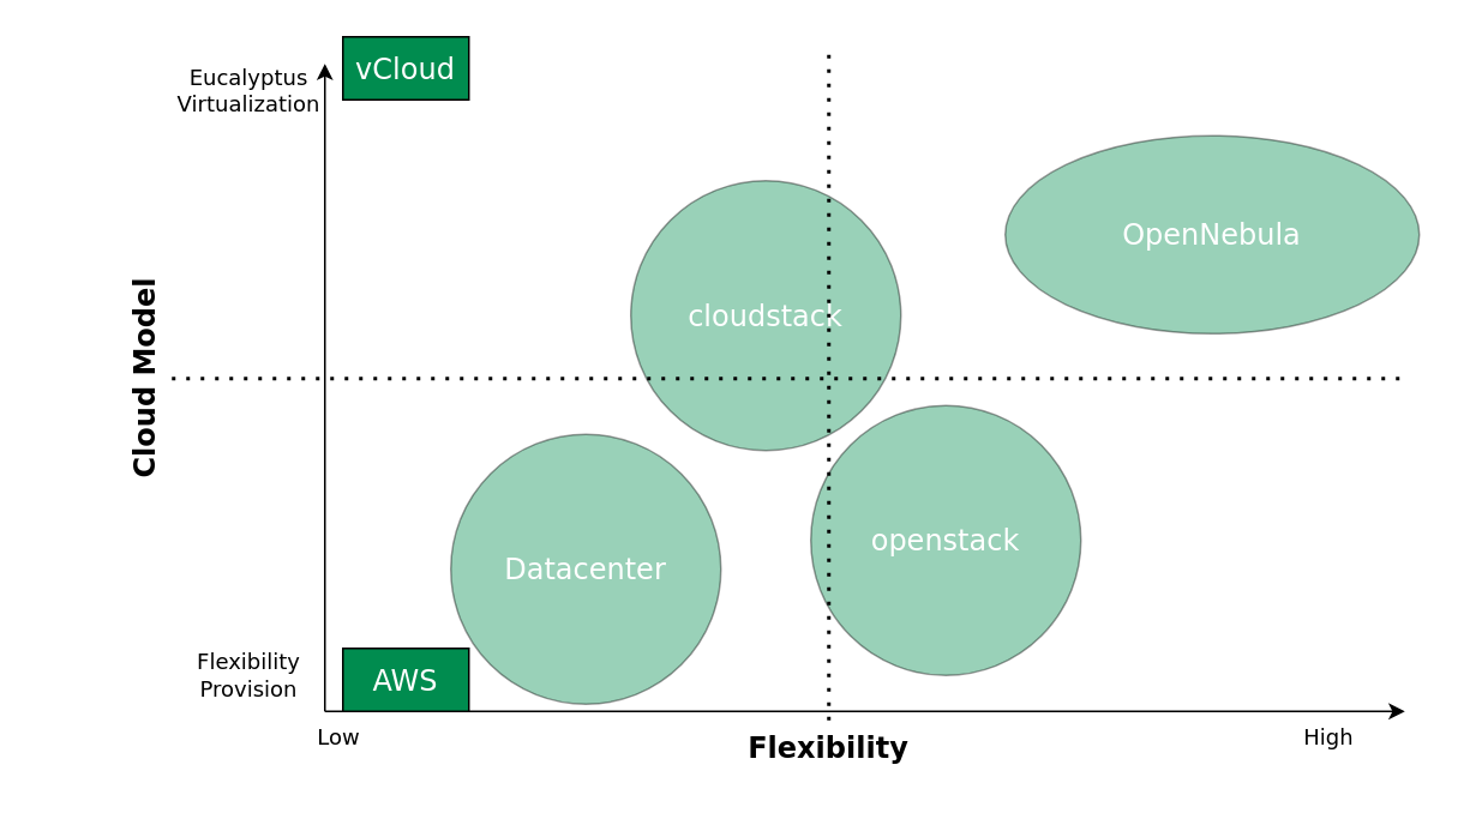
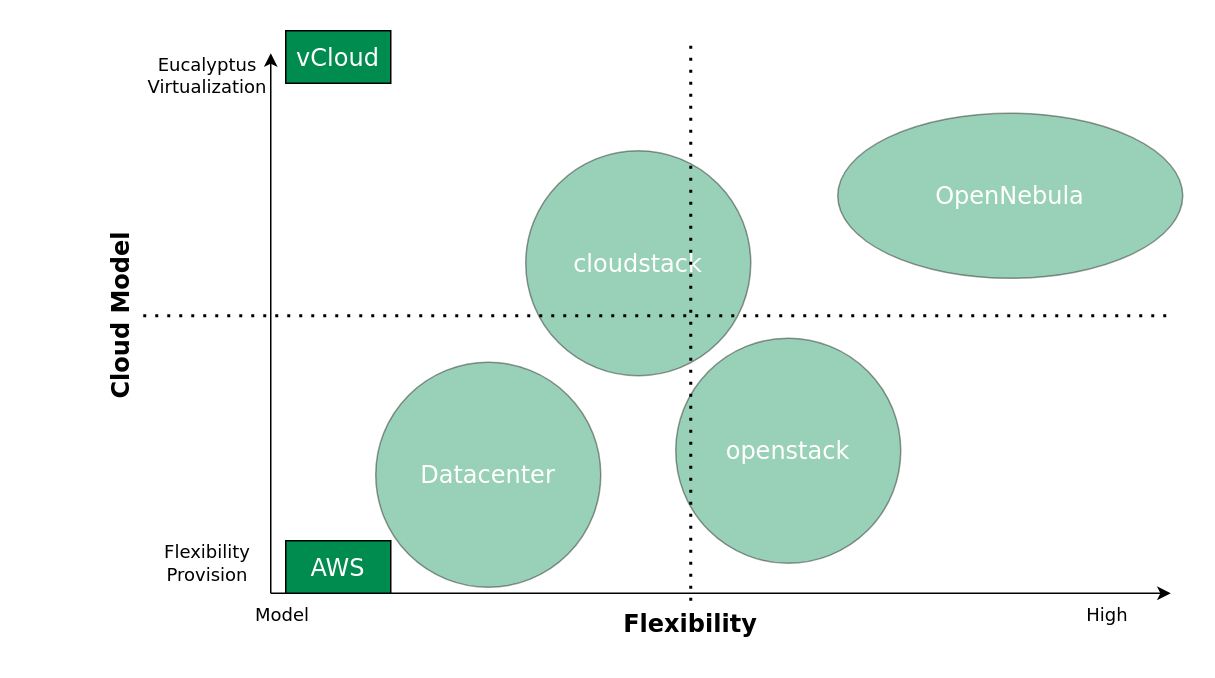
  <mxCell id="0" />
  <mxCell id="1" parent="0" />
  <mxCell id="2" value="" style="endArrow=classic;html=1;rounded=0;" edge="1" parent="1"><mxGeometry width="50" height="50" relative="1" as="geometry"><mxPoint x="180" y="395" as="sourcePoint" /><mxPoint x="180" y="35" as="targetPoint" /></mxGeometry></mxCell>
  <mxCell id="3" value="" style="endArrow=classic;html=1;rounded=0;" edge="1" parent="1"><mxGeometry width="50" height="50" relative="1" as="geometry"><mxPoint x="180" y="395" as="sourcePoint" /><mxPoint x="780" y="395" as="targetPoint" /></mxGeometry></mxCell>
  <mxCell id="4" value="&lt;b style=&quot;font-size: 16px;&quot;&gt;Cloud Model&lt;/b&gt;" style="text;html=1;strokeColor=none;fillColor=none;align=center;verticalAlign=middle;whiteSpace=wrap;rounded=0;fontFamily=Dejavu Sans;rotation=-90;fontSize=16;" vertex="1" parent="1"><mxGeometry x="20" y="195" width="120" height="30" as="geometry" /></mxCell>
  <mxCell id="5" value="Eucalyptus&lt;br&gt;Virtualization" style="text;html=1;strokeColor=none;fillColor=none;align=center;verticalAlign=middle;whiteSpace=wrap;rounded=0;fontFamily=Dejavu Sans;" vertex="1" parent="1"><mxGeometry x="108" y="35" width="60" height="30" as="geometry" /></mxCell>
  <mxCell id="6" value="Flexibility&lt;br&gt;Provision" style="text;html=1;strokeColor=none;fillColor=none;align=center;verticalAlign=middle;whiteSpace=wrap;rounded=0;fontFamily=Dejavu Sans;" vertex="1" parent="1"><mxGeometry x="108" y="360" width="60" height="30" as="geometry" /></mxCell>
  <mxCell id="7" value="&lt;b style=&quot;font-size: 16px;&quot;&gt;Flexibility&lt;/b&gt;" style="text;html=1;strokeColor=none;fillColor=none;align=center;verticalAlign=middle;whiteSpace=wrap;rounded=0;fontFamily=Dejavu Sans;rotation=0;fontSize=16;" vertex="1" parent="1"><mxGeometry x="400" y="400" width="120" height="30" as="geometry" /></mxCell>
  <mxCell id="8" value="vCloud" style="rounded=0;whiteSpace=wrap;html=1;fontFamily=Dejavu Sans;fontSize=16;fillColor=#008C4F;fontColor=#FFFFFF;" vertex="1" parent="1"><mxGeometry x="190" y="20" width="70" height="35" as="geometry" /></mxCell>
  <mxCell id="9" value="AWS" style="rounded=0;whiteSpace=wrap;html=1;fontFamily=Dejavu Sans;fontSize=16;fillColor=#008C4F;fontColor=#FFFFFF;" vertex="1" parent="1"><mxGeometry x="190" y="360" width="70" height="35" as="geometry" /></mxCell>
  <mxCell id="10" value="Datacenter" style="ellipse;whiteSpace=wrap;html=1;aspect=fixed;fontFamily=Dejavu Sans;fontSize=16;fontColor=#FFFFFF;fillColor=#008C4F;opacity=40;" vertex="1" parent="1"><mxGeometry x="250" y="241" width="150" height="150" as="geometry" /></mxCell>
  <mxCell id="11" value="openstack" style="ellipse;whiteSpace=wrap;html=1;aspect=fixed;fontFamily=Dejavu Sans;fontSize=16;fontColor=#FFFFFF;fillColor=#008C4F;opacity=40;" vertex="1" parent="1"><mxGeometry x="450" y="225" width="150" height="150" as="geometry" /></mxCell>
- <mxCell id="12" value="Low" style="text;html=1;strokeColor=none;fillColor=none;align=center;verticalAlign=middle;whiteSpace=wrap;rounded=0;fontFamily=Dejavu Sans;" vertex="1" parent="1"><mxGeometry x="158" y="395" width="60" height="30" as="geometry" /></mxCell>
+ <mxCell id="12" value="Model" style="text;html=1;strokeColor=none;fillColor=none;align=center;verticalAlign=middle;whiteSpace=wrap;rounded=0;fontFamily=Dejavu Sans;" vertex="1" parent="1"><mxGeometry x="158" y="395" width="60" height="30" as="geometry" /></mxCell>
  <mxCell id="13" value="High" style="text;html=1;strokeColor=none;fillColor=none;align=center;verticalAlign=middle;whiteSpace=wrap;rounded=0;fontFamily=Dejavu Sans;" vertex="1" parent="1"><mxGeometry x="708" y="395" width="60" height="30" as="geometry" /></mxCell>
  <mxCell id="14" value="cloudstack" style="ellipse;whiteSpace=wrap;html=1;aspect=fixed;fontFamily=Dejavu Sans;fontSize=16;fontColor=#FFFFFF;fillColor=#008C4F;opacity=40;" vertex="1" parent="1"><mxGeometry x="350" y="100" width="150" height="150" as="geometry" /></mxCell>
  <mxCell id="15" value="OpenNebula" style="ellipse;whiteSpace=wrap;html=1;aspect=fixed;fontFamily=Dejavu Sans;fontSize=16;fontColor=#FFFFFF;fillColor=#008C4F;opacity=40;" vertex="1" parent="1"><mxGeometry x="558" y="75" width="230" height="110" as="geometry" /></mxCell>
  <mxCell id="16" value="" style="endArrow=none;dashed=1;html=1;dashPattern=1 3;strokeWidth=2;rounded=0;fontFamily=Dejavu Sans;fontSize=16;fontColor=#FFFFFF;" edge="1" parent="1" source="4"><mxGeometry width="50" height="50" relative="1" as="geometry"><mxPoint x="480" y="245" as="sourcePoint" /><mxPoint x="780" y="210" as="targetPoint" /></mxGeometry></mxCell>
  <mxCell id="17" value="" style="endArrow=none;dashed=1;html=1;dashPattern=1 3;strokeWidth=2;rounded=0;fontFamily=Dejavu Sans;fontSize=16;fontColor=#FFFFFF;" edge="1" parent="1" source="7"><mxGeometry width="50" height="50" relative="1" as="geometry"><mxPoint x="105" y="220" as="sourcePoint" /><mxPoint x="460" y="25" as="targetPoint" /></mxGeometry></mxCell>
